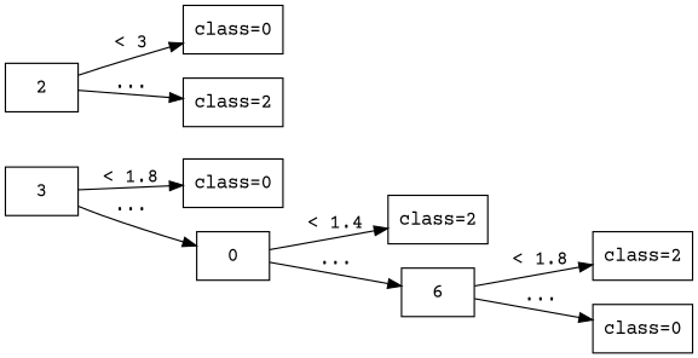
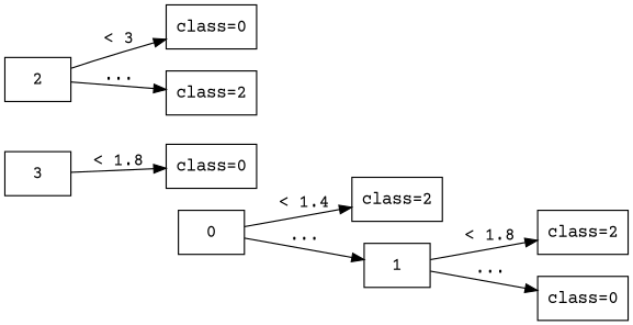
  digraph {
    fontname="Courier Prime"
    rankdir=LR
    node [fontname="Courier Prime" shape=box]
    edge [fontname="Courier Prime"]
    n1 [label=3]
    n2 [label="class=0"]
    n3 [label=0]
    n4 [label="class=2"]
-   n5 [label=6]
+   n5 [label=1]
    n6 [label="class=2"]
    n7 [label="class=0"]
    n8 [label=2]
    n9 [label="class=0"]
    n10 [label="class=2"]
    n1 -> n2 [label="< 1.8"]
-   n1 -> n3 [label="..."]
    n3 -> n4 [label="< 1.4"]
    n3 -> n5 [label="..."]
    n5 -> n6 [label="< 1.8"]
    n5 -> n7 [label="..."]
    n8 -> n9 [label="< 3"]
    n8 -> n10 [label="..."]
  }
